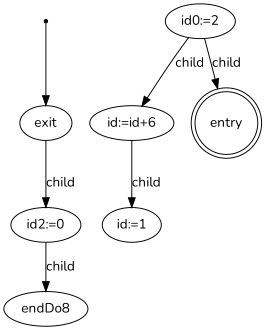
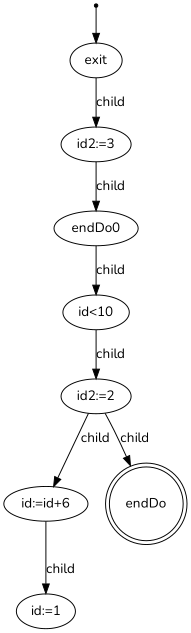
  digraph {
    fontname=Nunito
    node [fontname=Nunito]
    edge [fontname=Nunito]
    inic [shape=point]
    n2 [label=exit]
-   n3 [label="id2:=0"]
-   n4 [label=endDo8]
-   n6 [label="id0:=2"]
+   n3 [label="id2:=3"]
+   n4 [label=endDo0]
+   n5 [label="id<10"]
+   n6 [label="id2:=2"]
    n7 [label="id:=id+6"]
-   n8 [label=entry shape=doublecircle]
+   n8 [label=endDo shape=doublecircle]
    n9 [label="id:=1"]
    inic -> n2
    n2 -> n3 [label=child]
    n3 -> n4 [label=child]
+   n4 -> n5 [label=child]
+   n5 -> n6 [label=child]
    n6 -> n7 [label=child]
    n6 -> n8 [label=child]
    n7 -> n9 [label=child]
  }
